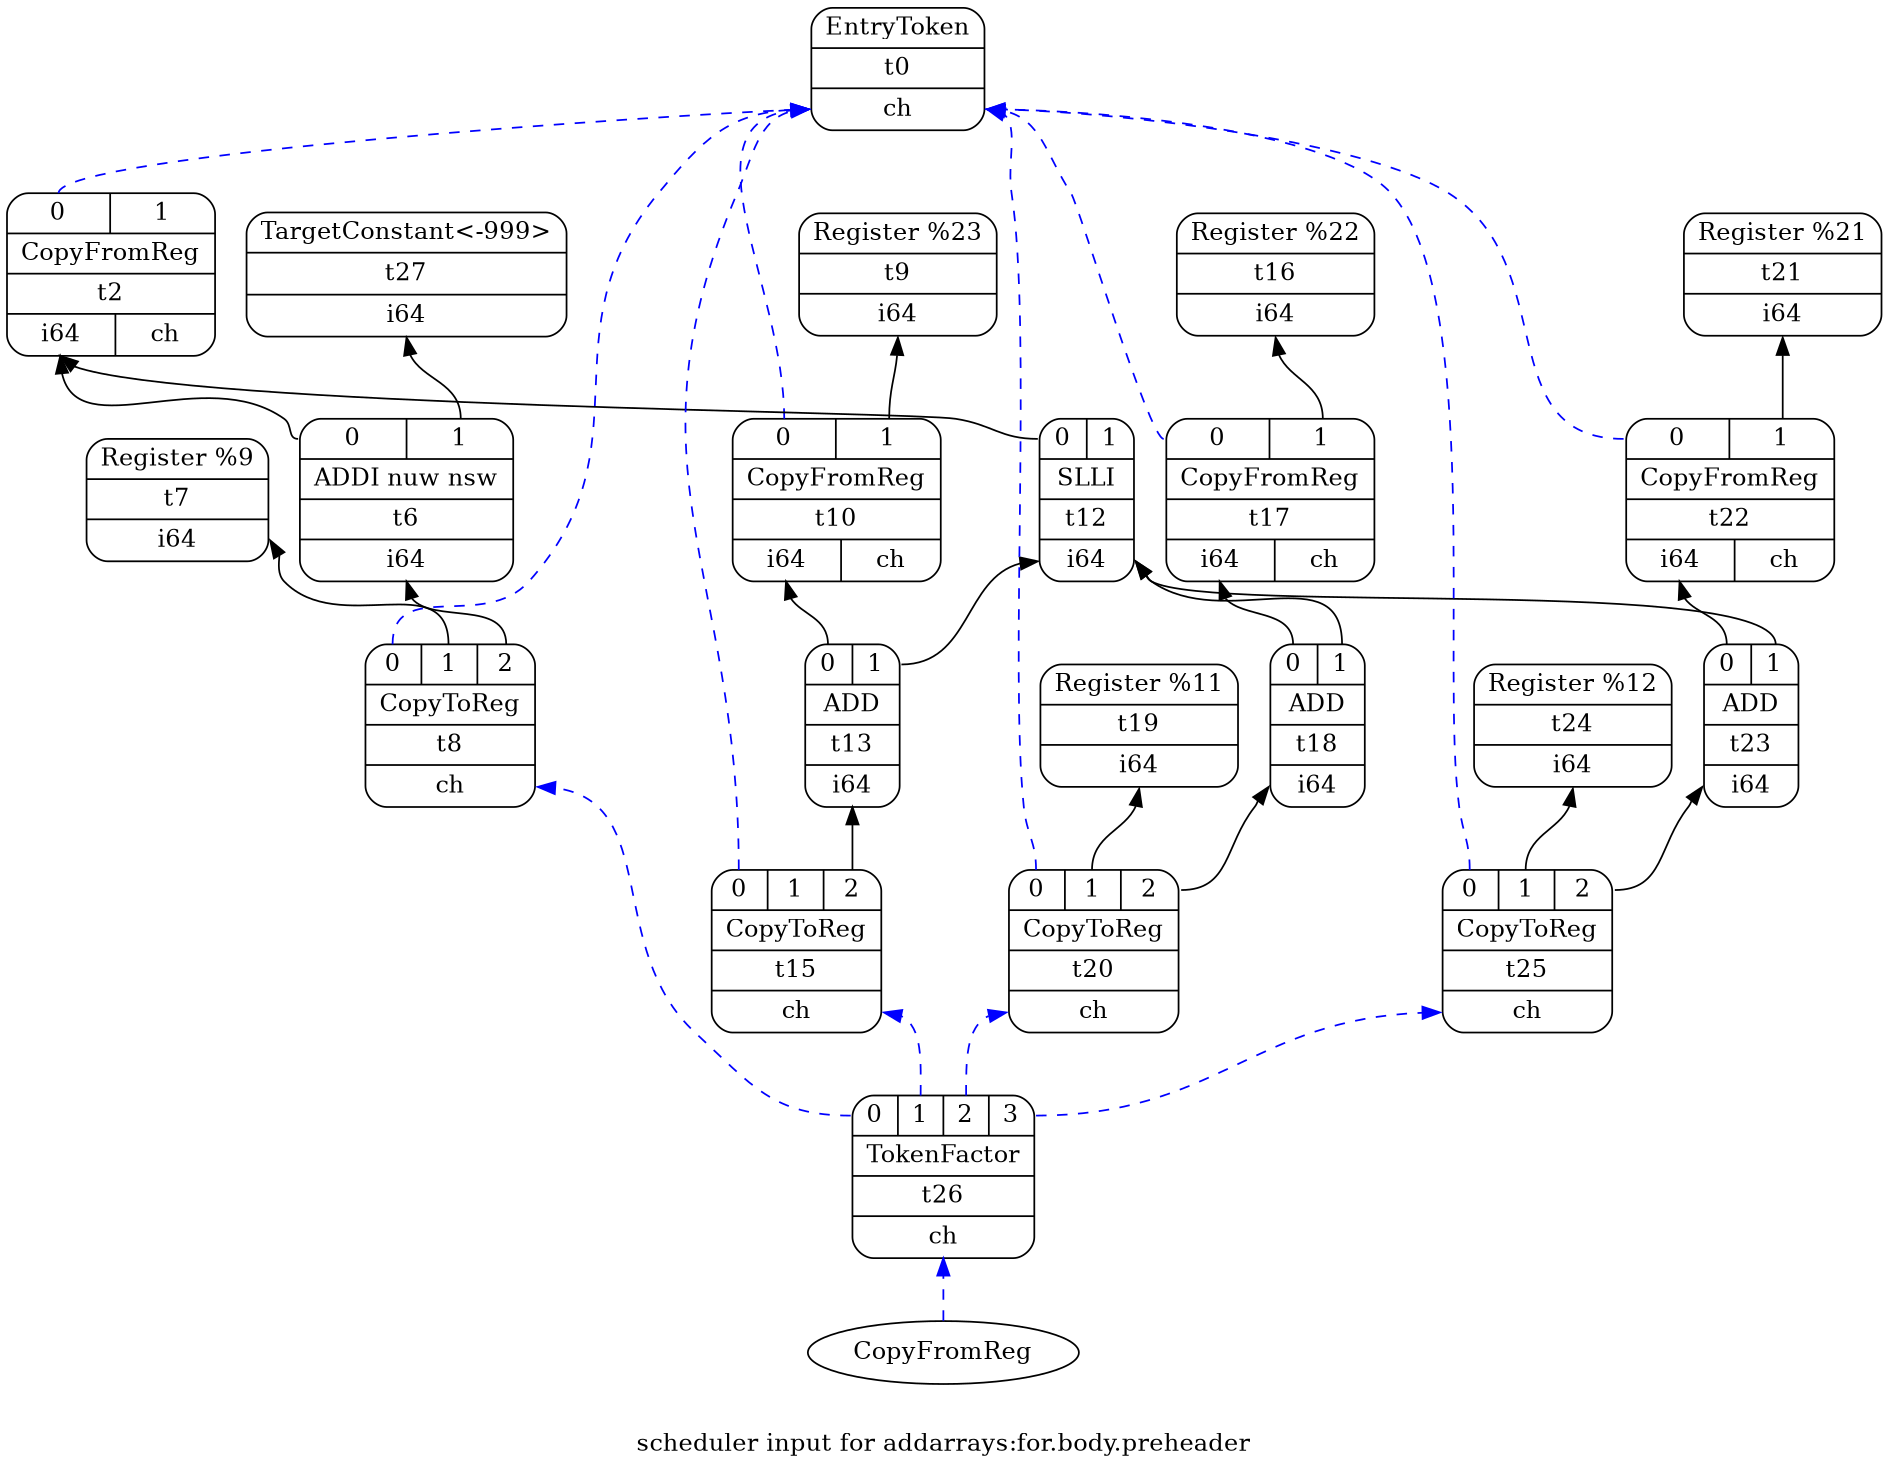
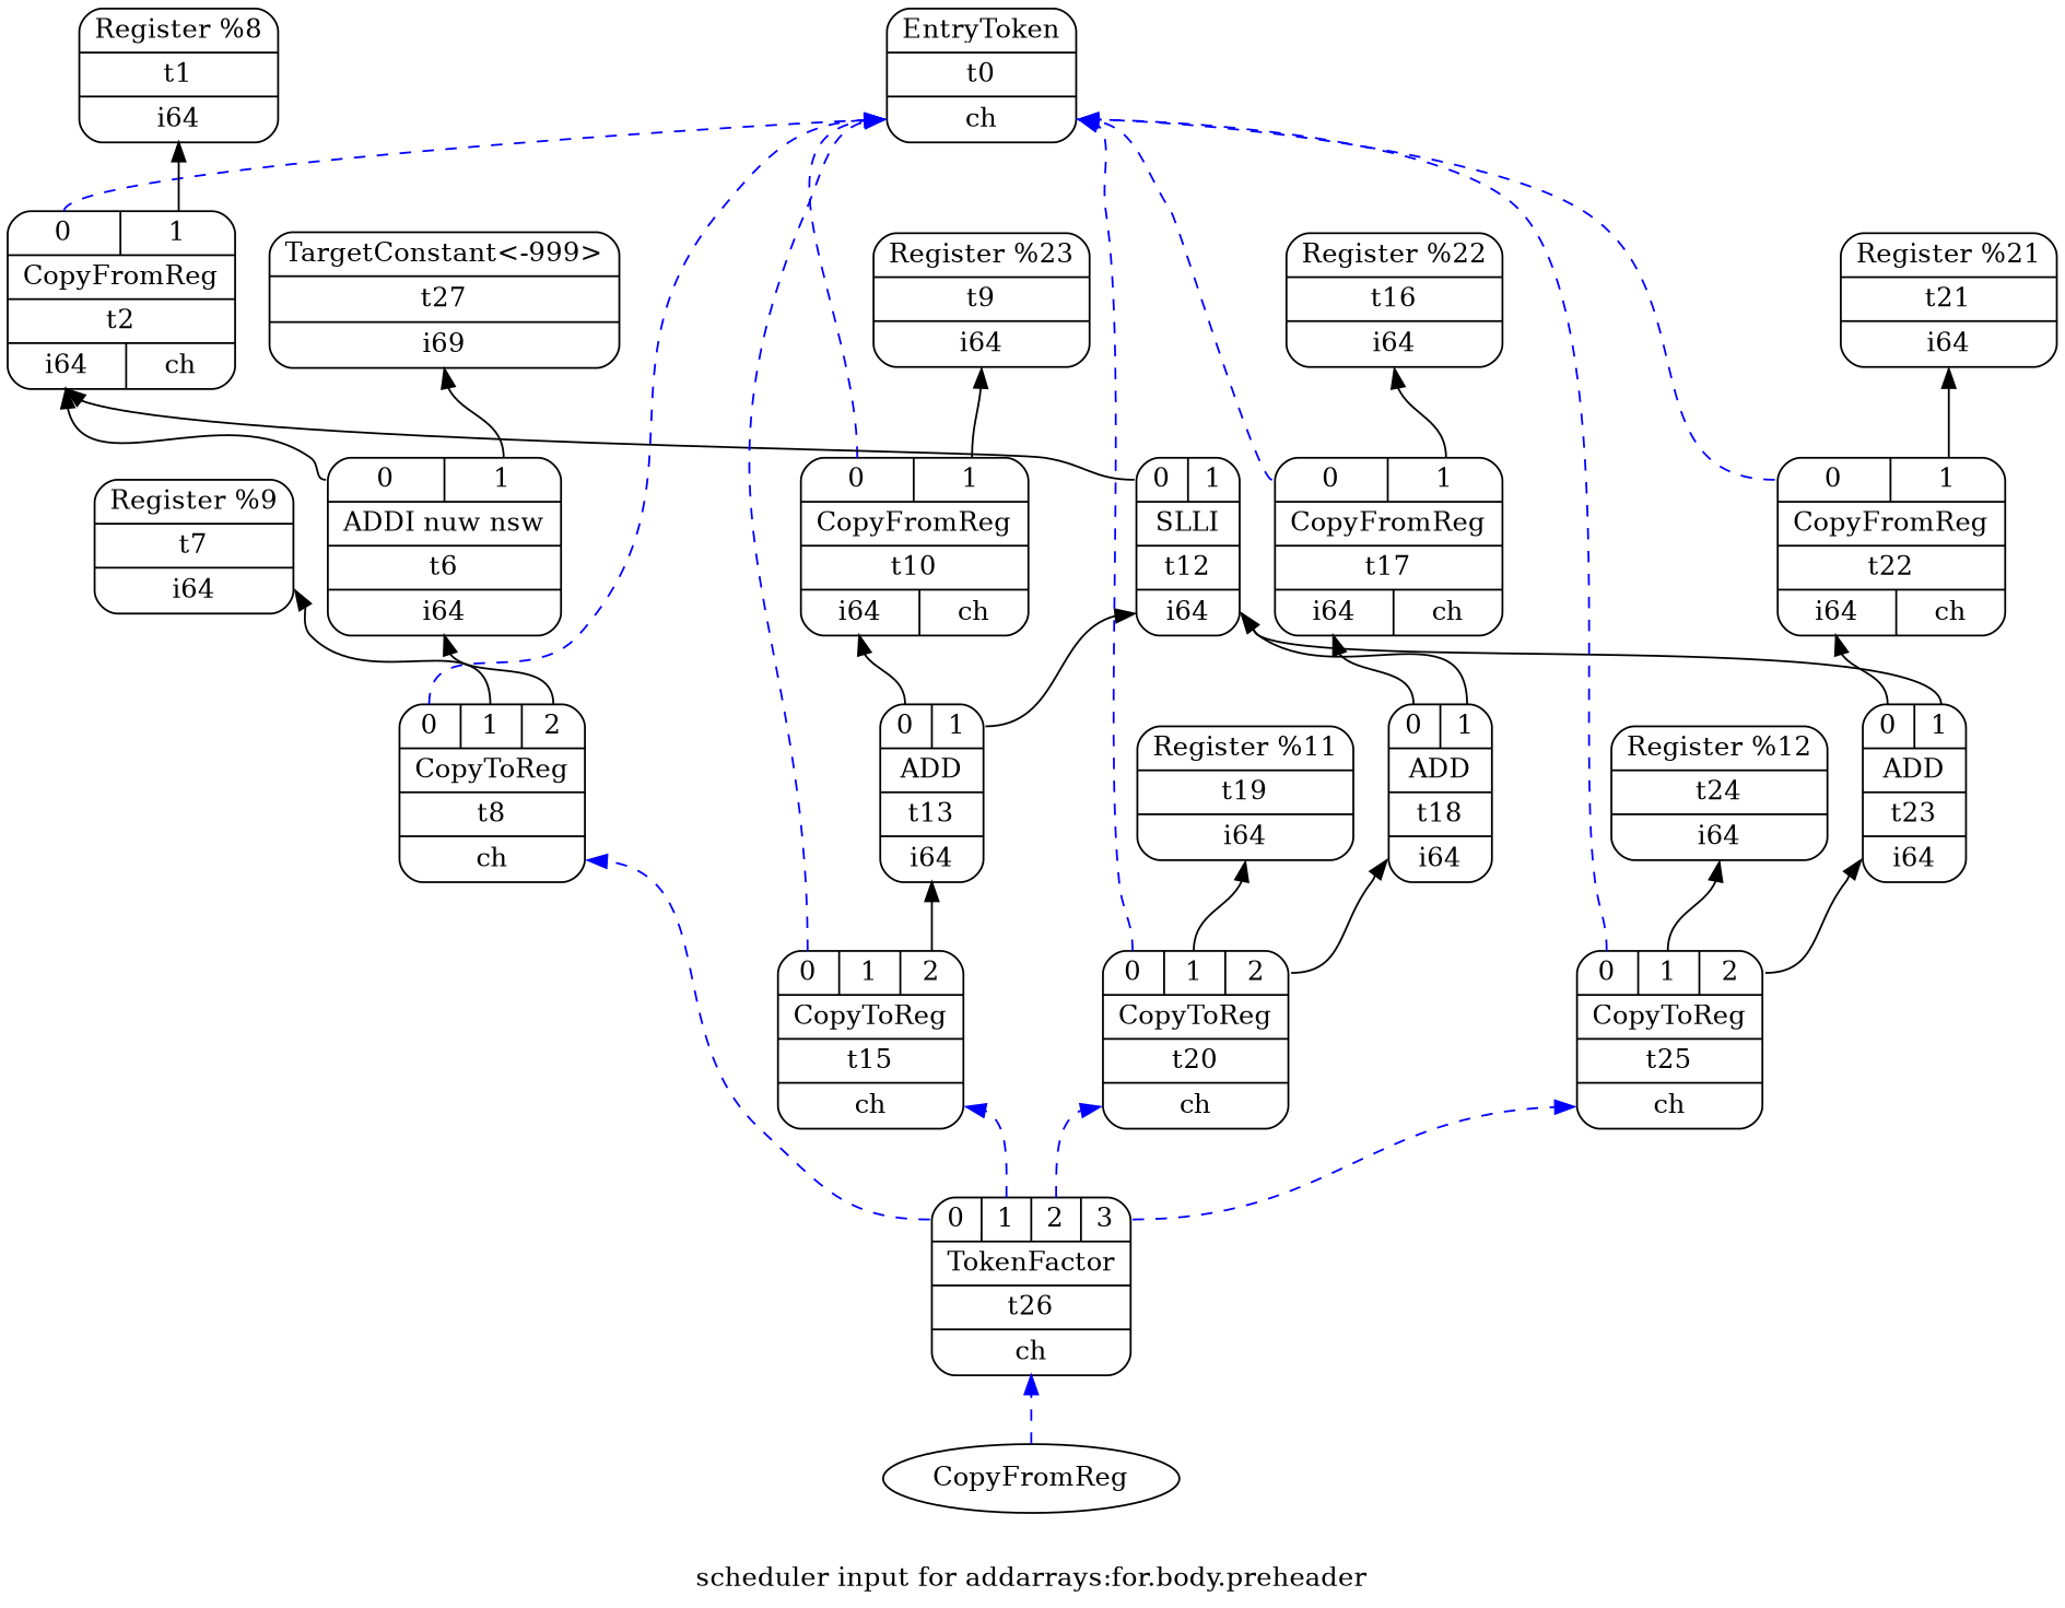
  digraph {
    label="scheduler input for addarrays:for.body.preheader"
    rankdir=BT
    node [shape=Mrecord]
    edge [headport=d0 tailport=s0]
    n1 [label="{EntryToken|t0|{<d0>ch}}"]
+   n2 [label="{Register %8|t1|{<d0>i64}}"]
    n3 [label="{Register %9|t7|{<d0>i64}}"]
    n4 [label="{Register %23|t9|{<d0>i64}}"]
    n5 [label="{Register %22|t16|{<d0>i64}}"]
    n6 [label="{Register %11|t19|{<d0>i64}}"]
    n7 [label="{Register %21|t21|{<d0>i64}}"]
    n8 [label="{Register %12|t24|{<d0>i64}}"]
    n9 [label="{{<s0>0|<s1>1}|CopyFromReg|t2|{<d0>i64|<d1>ch}}"]
    n10 [label="{{<s0>0|<s1>1}|CopyFromReg|t10|{<d0>i64|<d1>ch}}"]
    n11 [label="{{<s0>0|<s1>1}|CopyFromReg|t17|{<d0>i64|<d1>ch}}"]
    n12 [label="{{<s0>0|<s1>1}|CopyFromReg|t22|{<d0>i64|<d1>ch}}"]
    n13 [label="{{<s0>0|<s1>1}|SLLI|t12|{<d0>i64}}"]
    n14 [label="{{<s0>0|<s1>1}|ADDI nuw nsw|t6|{<d0>i64}}"]
-   n15 [label="{TargetConstant\<-999\>|t27|{<d0>i64}}"]
+   n15 [label="{TargetConstant\<-999\>|t27|{<d0>i69}}"]
    n16 [label="{{<s0>0|<s1>1}|ADD|t23|{<d0>i64}}"]
    n17 [label="{{<s0>0|<s1>1}|ADD|t18|{<d0>i64}}"]
    n18 [label="{{<s0>0|<s1>1}|ADD|t13|{<d0>i64}}"]
    n19 [label="{{<s0>0|<s1>1|<s2>2}|CopyToReg|t8|{<d0>ch}}"]
    n20 [label="{{<s0>0|<s1>1|<s2>2}|CopyToReg|t25|{<d0>ch}}"]
    n21 [label="{{<s0>0|<s1>1|<s2>2}|CopyToReg|t20|{<d0>ch}}"]
    n22 [label="{{<s0>0|<s1>1|<s2>2}|CopyToReg|t15|{<d0>ch}}"]
    n23 [label="{{<s0>0|<s1>1|<s2>2|<s3>3}|TokenFactor|t26|{<d0>ch}}"]
    n24 [label=CopyFromReg plaintext=circle shape=""]
    n9 -> n1 [color=blue style=dashed]
+   n9 -> n2 [tailport=s1]
    n10 -> n1 [color=blue style=dashed]
    n10 -> n4 [tailport=s1]
    n11 -> n1 [color=blue style=dashed]
    n11 -> n5 [tailport=s1]
    n12 -> n1 [color=blue style=dashed]
    n12 -> n7 [tailport=s1]
    n13 -> n9
    n14 -> n9
    n14 -> n15 [tailport=s1]
    n16 -> n12
    n16 -> n13 [tailport=s1]
    n17 -> n11
    n17 -> n13 [tailport=s1]
    n18 -> n10
    n18 -> n13 [tailport=s1]
    n19 -> n1 [color=blue style=dashed]
    n19 -> n3 [tailport=s1]
    n19 -> n14 [tailport=s2]
    n20 -> n1 [color=blue style=dashed]
    n20 -> n8 [tailport=s1]
    n20 -> n16 [tailport=s2]
    n21 -> n1 [color=blue style=dashed]
    n21 -> n6 [tailport=s1]
    n21 -> n17 [tailport=s2]
    n22 -> n1 [color=blue style=dashed]
    n22 -> n18 [tailport=s2]
    n23 -> n19 [color=blue style=dashed]
    n23 -> n20 [color=blue style=dashed tailport=s3]
    n23 -> n21 [color=blue style=dashed tailport=s2]
    n23 -> n22 [color=blue style=dashed tailport=s1]
    n24 -> n23 [color=blue style=dashed]
  }
